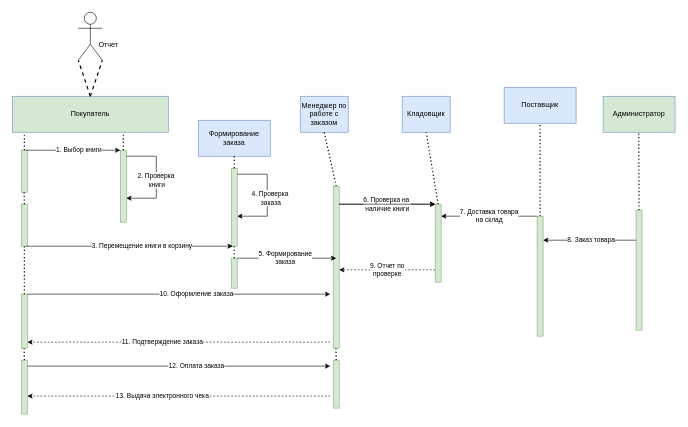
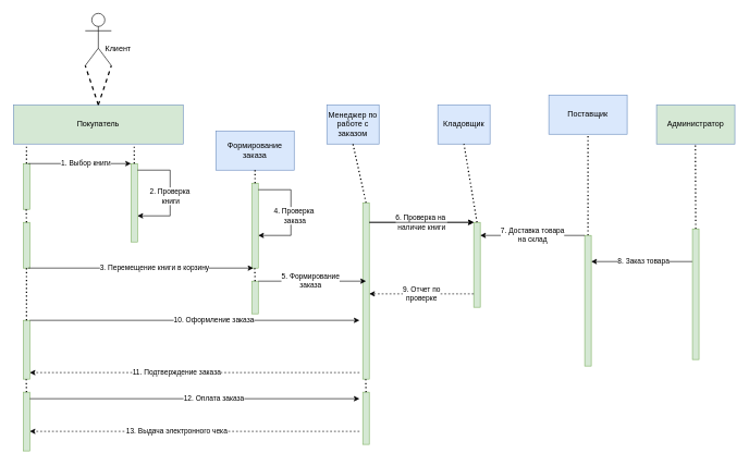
  <mxCell id="0" />
  <mxCell id="1" parent="0" />
  <mxCell id="2" value="Покупатель" style="rounded=0;whiteSpace=wrap;html=1;fillColor=#d5e8d4;strokeColor=#6c8ebf;" parent="1" vertex="1"><mxGeometry x="20" y="160" width="260" height="60" as="geometry" /></mxCell>
  <mxCell id="3" value="" style="shape=umlActor;verticalLabelPosition=bottom;verticalAlign=top;html=1;outlineConnect=0;" parent="1" vertex="1"><mxGeometry x="130" y="20" width="40" height="80" as="geometry" /></mxCell>
  <mxCell id="4" value="Формирование заказа" style="rounded=0;whiteSpace=wrap;html=1;fillColor=#dae8fc;strokeColor=#6c8ebf;" parent="1" vertex="1"><mxGeometry x="330" y="200" width="120" height="60" as="geometry" /></mxCell>
  <mxCell id="5" value="Кладовщик" style="rounded=0;whiteSpace=wrap;html=1;fillColor=#dae8fc;strokeColor=#6c8ebf;" parent="1" vertex="1"><mxGeometry x="670" y="160" width="80" height="60" as="geometry" /></mxCell>
  <mxCell id="6" value="" style="rounded=0;whiteSpace=wrap;html=1;fillColor=#d5e8d4;strokeColor=#82b366;" parent="1" vertex="1"><mxGeometry x="35" y="250" width="10" height="70" as="geometry" /></mxCell>
  <mxCell id="7" value="" style="endArrow=none;dashed=1;html=1;strokeWidth=2;rounded=0;dashPattern=1 2;" parent="1" edge="1"><mxGeometry width="50" height="50" relative="1" as="geometry"><mxPoint x="40" y="250" as="sourcePoint" /><mxPoint x="40" y="220" as="targetPoint" /></mxGeometry></mxCell>
  <mxCell id="8" value="1. Выбор книги" style="endArrow=classic;html=1;rounded=0;exitX=0.75;exitY=0;exitDx=0;exitDy=0;" parent="1" source="6" edge="1"><mxGeometry x="0.111" width="50" height="50" relative="1" as="geometry"><mxPoint x="360" y="360" as="sourcePoint" /><mxPoint x="200" y="250" as="targetPoint" /><mxPoint x="1" as="offset" /></mxGeometry></mxCell>
  <mxCell id="9" value="" style="rounded=0;whiteSpace=wrap;html=1;fillColor=#d5e8d4;strokeColor=#82b366;" parent="1" vertex="1"><mxGeometry x="200" y="250" width="10" height="120" as="geometry" /></mxCell>
  <mxCell id="10" value="" style="rounded=0;whiteSpace=wrap;html=1;fillColor=#d5e8d4;strokeColor=#82b366;" parent="1" vertex="1"><mxGeometry x="385" y="280" width="10" height="130" as="geometry" /></mxCell>
  <mxCell id="11" value="Менеджер по работе с заказом" style="rounded=0;whiteSpace=wrap;html=1;fillColor=#dae8fc;strokeColor=#6c8ebf;" parent="1" vertex="1"><mxGeometry x="500" y="160" width="80" height="60" as="geometry" /></mxCell>
  <mxCell id="12" value="" style="rounded=0;whiteSpace=wrap;html=1;fillColor=#d5e8d4;strokeColor=#82b366;" parent="1" vertex="1"><mxGeometry x="555" y="310" width="10" height="270" as="geometry" /></mxCell>
  <mxCell id="13" value="" style="rounded=0;whiteSpace=wrap;html=1;fillColor=#d5e8d4;strokeColor=#82b366;" parent="1" vertex="1"><mxGeometry x="725" y="340" width="10" height="130" as="geometry" /></mxCell>
  <mxCell id="14" value="" style="endArrow=none;dashed=1;html=1;strokeWidth=2;rounded=0;entryX=0.44;entryY=1.017;entryDx=0;entryDy=0;dashPattern=1 2;entryPerimeter=0;exitX=0.5;exitY=0;exitDx=0;exitDy=0;" parent="1" source="9" edge="1"><mxGeometry width="50" height="50" relative="1" as="geometry"><mxPoint x="50" y="260" as="sourcePoint" /><mxPoint x="205" y="221.02" as="targetPoint" /></mxGeometry></mxCell>
  <mxCell id="15" value="" style="endArrow=none;dashed=1;html=1;strokeWidth=2;rounded=0;entryX=0.5;entryY=1;entryDx=0;entryDy=0;dashPattern=1 2;exitX=0.5;exitY=0;exitDx=0;exitDy=0;" parent="1" source="10" target="4" edge="1"><mxGeometry width="50" height="50" relative="1" as="geometry"><mxPoint x="215" y="260" as="sourcePoint" /><mxPoint x="215" y="241.02" as="targetPoint" /></mxGeometry></mxCell>
  <mxCell id="16" value="" style="endArrow=none;dashed=1;html=1;strokeWidth=2;rounded=0;entryX=0.5;entryY=1;entryDx=0;entryDy=0;dashPattern=1 2;exitX=0.5;exitY=0;exitDx=0;exitDy=0;" parent="1" source="12" target="11" edge="1"><mxGeometry width="50" height="50" relative="1" as="geometry"><mxPoint x="400" y="290" as="sourcePoint" /><mxPoint x="400" y="240" as="targetPoint" /></mxGeometry></mxCell>
  <mxCell id="17" value="" style="endArrow=none;dashed=1;html=1;strokeWidth=2;rounded=0;entryX=0.5;entryY=1;entryDx=0;entryDy=0;dashPattern=1 2;exitX=0.5;exitY=0;exitDx=0;exitDy=0;" parent="1" source="13" target="5" edge="1"><mxGeometry width="50" height="50" relative="1" as="geometry"><mxPoint x="410" y="300" as="sourcePoint" /><mxPoint x="410" y="250" as="targetPoint" /></mxGeometry></mxCell>
  <mxCell id="18" value="6. Проверка на&amp;nbsp;&lt;br&gt;наличие книги" style="endArrow=classic;html=1;rounded=0;exitX=0.75;exitY=0;exitDx=0;exitDy=0;entryX=0;entryY=0;entryDx=0;entryDy=0;" parent="1" edge="1"><mxGeometry width="50" height="50" relative="1" as="geometry"><mxPoint x="565" y="340" as="sourcePoint" /><mxPoint x="725" y="340" as="targetPoint" /></mxGeometry></mxCell>
  <mxCell id="19" value="Поставщик" style="rounded=0;whiteSpace=wrap;html=1;fillColor=#dae8fc;strokeColor=#6c8ebf;" parent="1" vertex="1"><mxGeometry x="840" y="145" width="120" height="60" as="geometry" /></mxCell>
  <mxCell id="20" value="" style="endArrow=none;dashed=1;html=1;strokeWidth=2;rounded=0;entryX=0.5;entryY=1;entryDx=0;entryDy=0;dashPattern=1 2;exitX=0.5;exitY=0;exitDx=0;exitDy=0;" parent="1" source="21" edge="1" target="19"><mxGeometry width="50" height="50" relative="1" as="geometry"><mxPoint x="899.5" y="340" as="sourcePoint" /><mxPoint x="899.5" y="230" as="targetPoint" /></mxGeometry></mxCell>
  <mxCell id="21" value="" style="rounded=0;whiteSpace=wrap;html=1;fillColor=#d5e8d4;strokeColor=#82b366;" parent="1" vertex="1"><mxGeometry x="895" y="360" width="10" height="200" as="geometry" /></mxCell>
  <mxCell id="22" value="" style="endArrow=classic;html=1;rounded=0;exitX=0.75;exitY=0;exitDx=0;exitDy=0;entryX=0;entryY=0;entryDx=0;entryDy=0;" parent="1" edge="1"><mxGeometry width="50" height="50" relative="1" as="geometry"><mxPoint x="565" y="340" as="sourcePoint" /><mxPoint x="725" y="340" as="targetPoint" /></mxGeometry></mxCell>
  <mxCell id="23" value="7. Доставка товара&lt;br&gt;на склад" style="endArrow=classic;html=1;rounded=0;exitX=0.75;exitY=0;exitDx=0;exitDy=0;entryX=0;entryY=0;entryDx=0;entryDy=0;" parent="1" edge="1"><mxGeometry width="50" height="50" relative="1" as="geometry"><mxPoint x="895" y="360" as="sourcePoint" /><mxPoint x="735" y="360" as="targetPoint" /><Array as="points"><mxPoint x="820" y="360" /></Array></mxGeometry></mxCell>
  <mxCell id="24" value="8. Заказ товара" style="endArrow=classic;html=1;rounded=0;exitX=0.75;exitY=0;exitDx=0;exitDy=0;entryX=0;entryY=0;entryDx=0;entryDy=0;" parent="1" edge="1"><mxGeometry width="50" height="50" relative="1" as="geometry"><mxPoint x="1065" y="400" as="sourcePoint" /><mxPoint x="905" y="400" as="targetPoint" /></mxGeometry></mxCell>
  <mxCell id="25" value="" style="endArrow=none;html=1;strokeWidth=2;rounded=0;entryX=0;entryY=1;entryDx=0;entryDy=0;entryPerimeter=0;exitX=0.5;exitY=0;exitDx=0;exitDy=0;dashed=1;" parent="1" source="2" target="3" edge="1"><mxGeometry width="50" height="50" relative="1" as="geometry"><mxPoint x="270" y="160" as="sourcePoint" /><mxPoint x="320" y="110" as="targetPoint" /></mxGeometry></mxCell>
  <mxCell id="26" value="" style="endArrow=none;html=1;strokeWidth=2;rounded=0;entryX=1;entryY=1;entryDx=0;entryDy=0;entryPerimeter=0;exitX=0.5;exitY=0;exitDx=0;exitDy=0;dashed=1;" parent="1" source="2" target="3" edge="1"><mxGeometry width="50" height="50" relative="1" as="geometry"><mxPoint x="50" y="150" as="sourcePoint" /><mxPoint x="30" y="140" as="targetPoint" /></mxGeometry></mxCell>
  <mxCell id="27" style="edgeStyle=orthogonalEdgeStyle;rounded=0;orthogonalLoop=1;jettySize=auto;html=1;" parent="1" edge="1"><mxGeometry relative="1" as="geometry"><mxPoint x="210" y="260" as="sourcePoint" /><mxPoint x="210" y="330" as="targetPoint" /><Array as="points"><mxPoint x="210" y="260" /><mxPoint x="260" y="260" /><mxPoint x="260" y="330" /></Array></mxGeometry></mxCell>
  <mxCell id="28" value="2. Проверка&amp;nbsp;&lt;br&gt;книги" style="edgeLabel;html=1;align=center;verticalAlign=middle;resizable=0;points=[];" parent="27" vertex="1" connectable="0"><mxGeometry x="0.25" y="-1" relative="1" as="geometry"><mxPoint x="1" y="-17" as="offset" /></mxGeometry></mxCell>
  <mxCell id="29" value="" style="rounded=0;whiteSpace=wrap;html=1;fillColor=#d5e8d4;strokeColor=#82b366;" parent="1" vertex="1"><mxGeometry x="35" y="340" width="10" height="70" as="geometry" /></mxCell>
  <mxCell id="30" value="" style="endArrow=none;dashed=1;html=1;strokeWidth=2;rounded=0;entryX=0.5;entryY=1;entryDx=0;entryDy=0;dashPattern=1 2;" parent="1" edge="1"><mxGeometry width="50" height="50" relative="1" as="geometry"><mxPoint x="40" y="340" as="sourcePoint" /><mxPoint x="39.58" y="320" as="targetPoint" /></mxGeometry></mxCell>
  <mxCell id="31" value="3. Перемещение книги в корзину" style="endArrow=classic;html=1;rounded=0;exitX=0.75;exitY=0;exitDx=0;exitDy=0;entryX=0.25;entryY=1;entryDx=0;entryDy=0;" parent="1" target="10" edge="1"><mxGeometry x="0.111" width="50" height="50" relative="1" as="geometry"><mxPoint x="42.5" y="410" as="sourcePoint" /><mxPoint x="380" y="410" as="targetPoint" /><mxPoint x="1" as="offset" /></mxGeometry></mxCell>
  <mxCell id="32" style="edgeStyle=orthogonalEdgeStyle;rounded=0;orthogonalLoop=1;jettySize=auto;html=1;" parent="1" edge="1"><mxGeometry relative="1" as="geometry"><mxPoint x="395" y="290" as="sourcePoint" /><mxPoint x="395" y="360" as="targetPoint" /><Array as="points"><mxPoint x="395" y="290" /><mxPoint x="445" y="290" /><mxPoint x="445" y="360" /></Array></mxGeometry></mxCell>
  <mxCell id="33" value="4. Проверка&amp;nbsp;&lt;br&gt;заказа" style="edgeLabel;html=1;align=center;verticalAlign=middle;resizable=0;points=[];" parent="32" vertex="1" connectable="0"><mxGeometry x="0.25" y="-1" relative="1" as="geometry"><mxPoint x="6" y="-17" as="offset" /></mxGeometry></mxCell>
  <mxCell id="34" value="" style="rounded=0;whiteSpace=wrap;html=1;fillColor=#d5e8d4;strokeColor=#82b366;" parent="1" vertex="1"><mxGeometry x="385" y="430" width="10" height="50" as="geometry" /></mxCell>
  <mxCell id="35" value="5. Формирование &lt;br&gt;заказа" style="endArrow=classic;html=1;rounded=0;exitX=0.75;exitY=0;exitDx=0;exitDy=0;" parent="1" edge="1"><mxGeometry x="-0.032" width="50" height="50" relative="1" as="geometry"><mxPoint x="395" y="430" as="sourcePoint" /><mxPoint x="560" y="430" as="targetPoint" /><mxPoint as="offset" /></mxGeometry></mxCell>
  <mxCell id="36" value="" style="endArrow=none;dashed=1;html=1;strokeWidth=2;rounded=0;entryX=0.5;entryY=1;entryDx=0;entryDy=0;dashPattern=1 2;" parent="1" edge="1"><mxGeometry width="50" height="50" relative="1" as="geometry"><mxPoint x="390" y="430" as="sourcePoint" /><mxPoint x="389.58" y="410" as="targetPoint" /></mxGeometry></mxCell>
  <mxCell id="37" value="9. Отчет по &lt;br&gt;проверке" style="endArrow=classic;html=1;rounded=0;exitX=0.75;exitY=0;exitDx=0;exitDy=0;entryX=0;entryY=0;entryDx=0;entryDy=0;dashed=1;fillColor=none;" parent="1" edge="1"><mxGeometry width="50" height="50" relative="1" as="geometry"><mxPoint x="725" y="449.5" as="sourcePoint" /><mxPoint x="565" y="449.5" as="targetPoint" /></mxGeometry></mxCell>
  <mxCell id="38" value="" style="rounded=0;whiteSpace=wrap;html=1;fillColor=#d5e8d4;strokeColor=#82b366;" parent="1" vertex="1"><mxGeometry x="35" y="490" width="10" height="90" as="geometry" /></mxCell>
  <mxCell id="39" value="" style="endArrow=none;dashed=1;html=1;strokeWidth=2;rounded=0;entryX=0.5;entryY=1;entryDx=0;entryDy=0;dashPattern=1 2;exitX=0.5;exitY=0;exitDx=0;exitDy=0;" parent="1" source="38" edge="1"><mxGeometry width="50" height="50" relative="1" as="geometry"><mxPoint x="40" y="460" as="sourcePoint" /><mxPoint x="40" y="410" as="targetPoint" /></mxGeometry></mxCell>
  <mxCell id="40" value="10. Оформление заказа" style="endArrow=classic;html=1;rounded=0;exitX=0.75;exitY=0;exitDx=0;exitDy=0;" parent="1" edge="1"><mxGeometry x="0.111" width="50" height="50" relative="1" as="geometry"><mxPoint x="45" y="490" as="sourcePoint" /><mxPoint x="550" y="490" as="targetPoint" /><mxPoint x="1" as="offset" /></mxGeometry></mxCell>
  <mxCell id="41" value="11. Подтверждение заказа" style="endArrow=classic;html=1;rounded=0;exitX=0.75;exitY=0;exitDx=0;exitDy=0;dashed=1;" parent="1" edge="1"><mxGeometry x="0.111" width="50" height="50" relative="1" as="geometry"><mxPoint x="550" y="570" as="sourcePoint" /><mxPoint x="45" y="570" as="targetPoint" /><mxPoint x="1" as="offset" /></mxGeometry></mxCell>
  <mxCell id="42" value="" style="rounded=0;whiteSpace=wrap;html=1;fillColor=#d5e8d4;strokeColor=#82b366;" parent="1" vertex="1"><mxGeometry x="35" y="600" width="10" height="90" as="geometry" /></mxCell>
  <mxCell id="43" value="" style="endArrow=none;dashed=1;html=1;strokeWidth=2;rounded=0;entryX=0.5;entryY=1;entryDx=0;entryDy=0;dashPattern=1 2;" parent="1" edge="1"><mxGeometry width="50" height="50" relative="1" as="geometry"><mxPoint x="40" y="600" as="sourcePoint" /><mxPoint x="39.58" y="580" as="targetPoint" /></mxGeometry></mxCell>
  <mxCell id="44" value="" style="rounded=0;whiteSpace=wrap;html=1;fillColor=#d5e8d4;strokeColor=#82b366;" parent="1" vertex="1"><mxGeometry x="555" y="600" width="10" height="80" as="geometry" /></mxCell>
  <mxCell id="45" value="" style="endArrow=none;dashed=1;html=1;strokeWidth=2;rounded=0;entryX=0.5;entryY=1;entryDx=0;entryDy=0;dashPattern=1 2;" parent="1" edge="1"><mxGeometry width="50" height="50" relative="1" as="geometry"><mxPoint x="560" y="600" as="sourcePoint" /><mxPoint x="559.58" y="580" as="targetPoint" /></mxGeometry></mxCell>
  <mxCell id="46" value="12. Оплата заказа" style="endArrow=classic;html=1;rounded=0;exitX=0.75;exitY=0;exitDx=0;exitDy=0;" parent="1" edge="1"><mxGeometry x="0.111" width="50" height="50" relative="1" as="geometry"><mxPoint x="45" y="610" as="sourcePoint" /><mxPoint x="550" y="610" as="targetPoint" /><mxPoint x="1" as="offset" /></mxGeometry></mxCell>
  <mxCell id="47" value="13. Выдача электронного чека" style="endArrow=classic;html=1;rounded=0;exitX=0.75;exitY=0;exitDx=0;exitDy=0;dashed=1;" parent="1" edge="1"><mxGeometry x="0.111" width="50" height="50" relative="1" as="geometry"><mxPoint x="550" y="660" as="sourcePoint" /><mxPoint x="45" y="660" as="targetPoint" /><mxPoint x="1" as="offset" /></mxGeometry></mxCell>
  <mxCell id="48" value="Администратор" style="rounded=0;whiteSpace=wrap;html=1;fillColor=#d5e8d4;strokeColor=#6c8ebf;" parent="1" vertex="1"><mxGeometry x="1005" y="160" width="120" height="60" as="geometry" /></mxCell>
  <mxCell id="49" value="" style="endArrow=none;dashed=1;html=1;strokeWidth=2;rounded=0;entryX=0.5;entryY=1;entryDx=0;entryDy=0;dashPattern=1 2;exitX=0.5;exitY=0;exitDx=0;exitDy=0;" parent="1" source="50" edge="1"><mxGeometry width="50" height="50" relative="1" as="geometry"><mxPoint x="1064.5" y="330" as="sourcePoint" /><mxPoint x="1064.5" y="220" as="targetPoint" /></mxGeometry></mxCell>
  <mxCell id="50" value="" style="rounded=0;whiteSpace=wrap;html=1;fillColor=#d5e8d4;strokeColor=#82b366;" parent="1" vertex="1"><mxGeometry x="1060" y="350" width="10" height="200" as="geometry" /></mxCell>
- <mxCell id="51" value="Отчет" style="text;html=1;align=center;verticalAlign=middle;resizable=0;points=[];autosize=1;strokeColor=none;fillColor=none;" vertex="1" parent="1"><mxGeometry x="150" y="60" width="60" height="30" as="geometry" /></mxCell>
+ <mxCell id="51" value="Клиент" style="text;html=1;align=center;verticalAlign=middle;resizable=0;points=[];autosize=1;strokeColor=none;fillColor=none;" vertex="1" parent="1"><mxGeometry x="150" y="60" width="60" height="30" as="geometry" /></mxCell>
